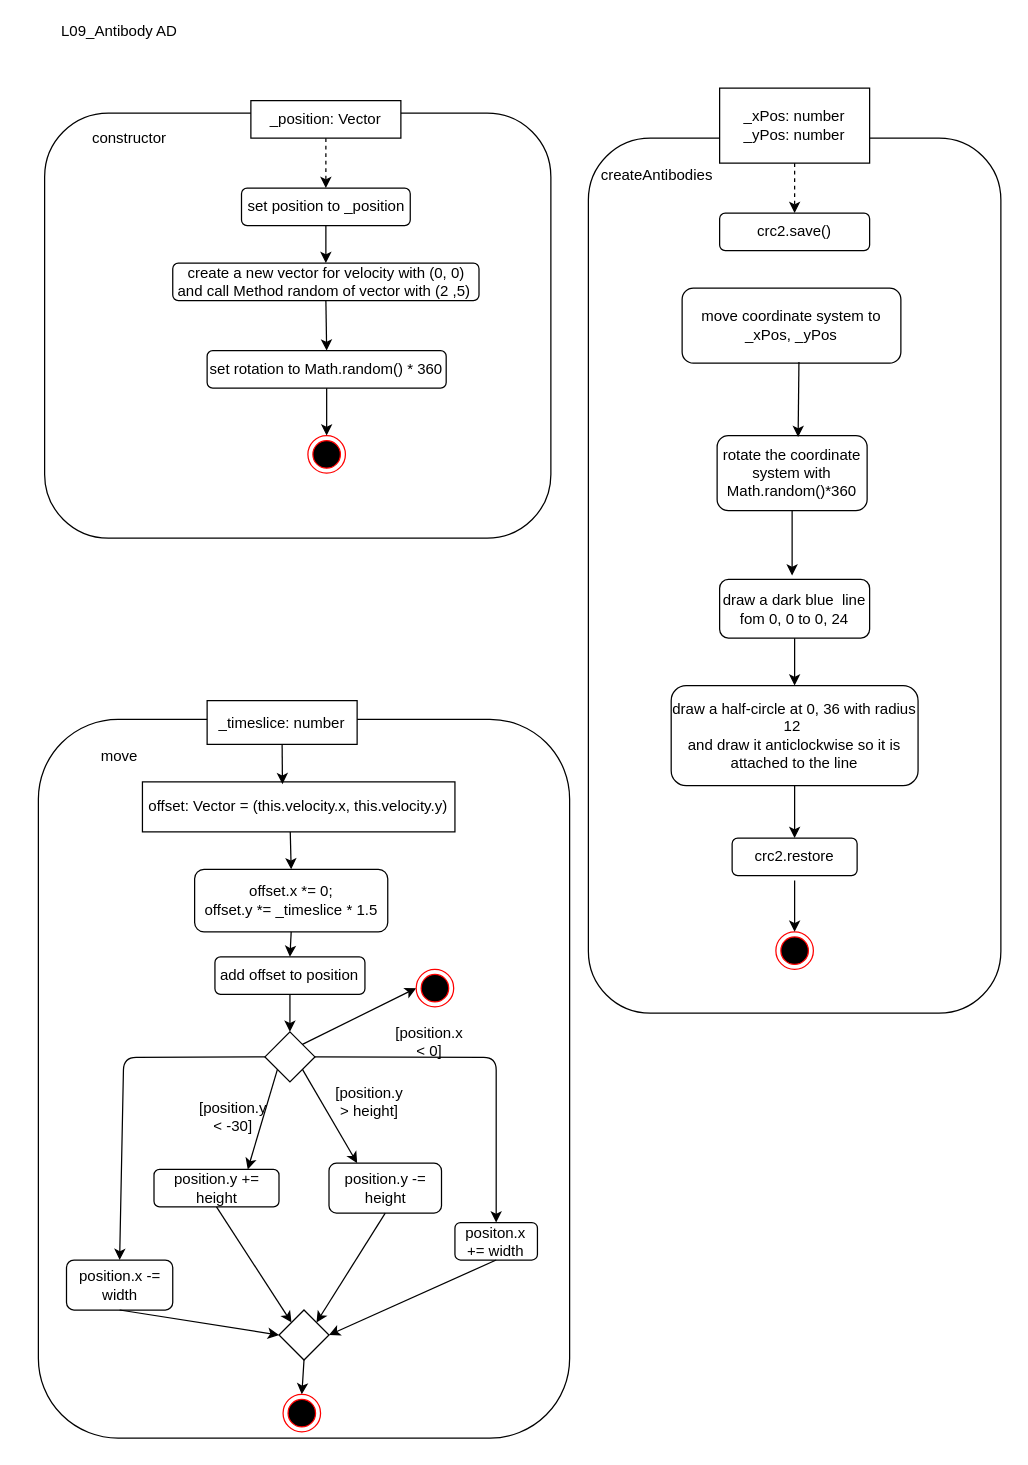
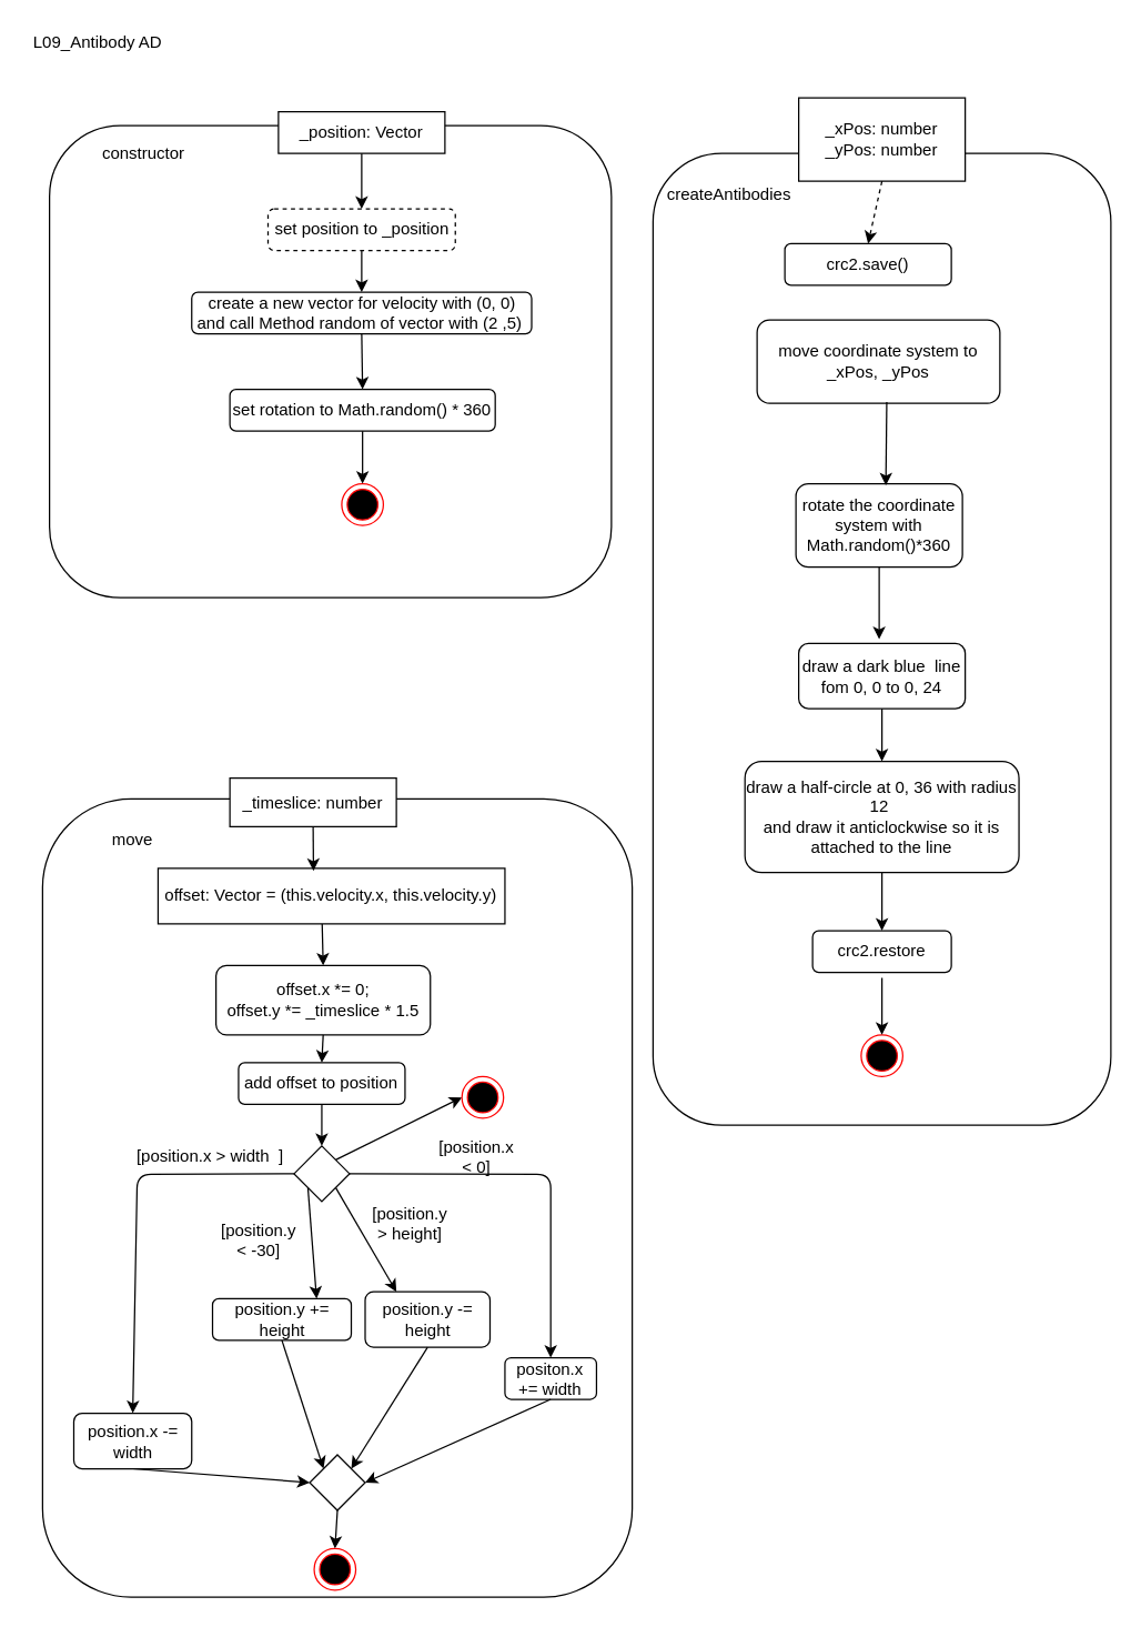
  <mxCell id="0" />
  <mxCell id="1" parent="0" />
  <mxCell id="2" value="" style="rounded=1;whiteSpace=wrap;html=1;" vertex="1" parent="1"><mxGeometry x="470" y="110" width="330" height="700" as="geometry" /></mxCell>
  <mxCell id="3" value="_xPos: number&lt;br&gt;_yPos: number" style="rounded=0;whiteSpace=wrap;html=1;" vertex="1" parent="1"><mxGeometry x="575" y="70" width="120" height="60" as="geometry" /></mxCell>
- <mxCell id="4" value="crc2.save()" style="rounded=1;whiteSpace=wrap;html=1;" vertex="1" parent="1"><mxGeometry x="575" y="170" width="120" height="30" as="geometry" /></mxCell>
+ <mxCell id="4" value="crc2.save()" style="rounded=1;whiteSpace=wrap;html=1;" vertex="1" parent="1"><mxGeometry x="565" y="175" width="120" height="30" as="geometry" /></mxCell>
  <mxCell id="5" value="move coordinate system to _xPos, _yPos" style="rounded=1;whiteSpace=wrap;html=1;" vertex="1" parent="1"><mxGeometry x="545" y="230" width="175" height="60" as="geometry" /></mxCell>
  <mxCell id="6" value="rotate the coordinate system with Math.random()*360" style="rounded=1;whiteSpace=wrap;html=1;" vertex="1" parent="1"><mxGeometry x="573" y="348" width="120" height="60" as="geometry" /></mxCell>
  <mxCell id="7" value="draw a dark blue&amp;nbsp; line fom 0, 0 to 0, 24" style="rounded=1;whiteSpace=wrap;html=1;" vertex="1" parent="1"><mxGeometry x="575" y="463" width="120" height="47" as="geometry" /></mxCell>
  <mxCell id="8" value="draw a half-circle at 0, 36 with radius 12&amp;nbsp;&lt;br&gt;and draw it anticlockwise so it is attached to the line" style="rounded=1;whiteSpace=wrap;html=1;" vertex="1" parent="1"><mxGeometry x="536.25" y="548" width="197.5" height="80" as="geometry" /></mxCell>
  <mxCell id="9" value="crc2.restore" style="rounded=1;whiteSpace=wrap;html=1;" vertex="1" parent="1"><mxGeometry x="585" y="670" width="100" height="30" as="geometry" /></mxCell>
  <mxCell id="10" value="" style="ellipse;html=1;shape=endState;fillColor=#000000;strokeColor=#ff0000;" vertex="1" parent="1"><mxGeometry x="620" y="745" width="30" height="30" as="geometry" /></mxCell>
  <mxCell id="11" value="createAntibodies" style="text;html=1;strokeColor=none;fillColor=none;align=center;verticalAlign=middle;whiteSpace=wrap;rounded=0;" vertex="1" parent="1"><mxGeometry x="505" y="130" width="40" height="20" as="geometry" /></mxCell>
  <mxCell id="12" value="" style="endArrow=classic;html=1;exitX=0.5;exitY=1;exitDx=0;exitDy=0;entryX=0.5;entryY=0;entryDx=0;entryDy=0;dashed=1;" edge="1" parent="1" source="3" target="4"><mxGeometry width="50" height="50" relative="1" as="geometry"><mxPoint x="470" y="280" as="sourcePoint" /><mxPoint x="520" y="230" as="targetPoint" /></mxGeometry></mxCell>
  <mxCell id="13" value="" style="endArrow=classic;html=1;exitX=0.534;exitY=0.986;exitDx=0;exitDy=0;exitPerimeter=0;entryX=0.54;entryY=0.019;entryDx=0;entryDy=0;entryPerimeter=0;" edge="1" parent="1" source="5" target="6"><mxGeometry width="50" height="50" relative="1" as="geometry"><mxPoint x="480" y="360" as="sourcePoint" /><mxPoint x="530" y="310" as="targetPoint" /></mxGeometry></mxCell>
  <mxCell id="14" value="" style="endArrow=classic;html=1;exitX=0.5;exitY=1;exitDx=0;exitDy=0;" edge="1" parent="1" source="6"><mxGeometry width="50" height="50" relative="1" as="geometry"><mxPoint x="510" y="510" as="sourcePoint" /><mxPoint x="633" y="460" as="targetPoint" /></mxGeometry></mxCell>
  <mxCell id="15" value="" style="endArrow=classic;html=1;exitX=0.5;exitY=1;exitDx=0;exitDy=0;entryX=0.5;entryY=0;entryDx=0;entryDy=0;" edge="1" parent="1" source="7" target="8"><mxGeometry width="50" height="50" relative="1" as="geometry"><mxPoint x="470" y="560" as="sourcePoint" /><mxPoint x="520" y="510" as="targetPoint" /></mxGeometry></mxCell>
  <mxCell id="16" value="" style="endArrow=classic;html=1;exitX=0.5;exitY=1;exitDx=0;exitDy=0;entryX=0.5;entryY=0;entryDx=0;entryDy=0;" edge="1" parent="1" source="8" target="9"><mxGeometry width="50" height="50" relative="1" as="geometry"><mxPoint x="480" y="700" as="sourcePoint" /><mxPoint x="530" y="650" as="targetPoint" /></mxGeometry></mxCell>
  <mxCell id="17" value="" style="endArrow=classic;html=1;exitX=0.5;exitY=1.133;exitDx=0;exitDy=0;exitPerimeter=0;entryX=0.5;entryY=0;entryDx=0;entryDy=0;" edge="1" parent="1" source="9" target="10"><mxGeometry width="50" height="50" relative="1" as="geometry"><mxPoint x="470" y="770" as="sourcePoint" /><mxPoint x="520" y="720" as="targetPoint" /></mxGeometry></mxCell>
  <mxCell id="18" value="" style="rounded=1;whiteSpace=wrap;html=1;" vertex="1" parent="1"><mxGeometry x="30" y="575" width="425" height="575" as="geometry" /></mxCell>
  <mxCell id="19" value="move" style="text;html=1;strokeColor=none;fillColor=none;align=center;verticalAlign=middle;whiteSpace=wrap;rounded=0;" vertex="1" parent="1"><mxGeometry x="75" y="595" width="40" height="20" as="geometry" /></mxCell>
  <mxCell id="20" value="_timeslice: number" style="rounded=0;whiteSpace=wrap;html=1;" vertex="1" parent="1"><mxGeometry x="165" y="560" width="120" height="35" as="geometry" /></mxCell>
  <mxCell id="21" value="offset.x *= 0;&lt;br&gt;offset.y *= _timeslice * 1.5" style="rounded=1;whiteSpace=wrap;html=1;" vertex="1" parent="1"><mxGeometry x="155" y="695" width="154.5" height="50" as="geometry" /></mxCell>
  <mxCell id="22" value="offset: Vector = (this.velocity.x, this.velocity.y)" style="rounded=0;whiteSpace=wrap;html=1;" vertex="1" parent="1"><mxGeometry x="113.25" y="625" width="250" height="40" as="geometry" /></mxCell>
  <mxCell id="23" value="add offset to position" style="rounded=1;whiteSpace=wrap;html=1;" vertex="1" parent="1"><mxGeometry x="171.25" y="765" width="120" height="30" as="geometry" /></mxCell>
  <mxCell id="24" value="" style="rhombus;whiteSpace=wrap;html=1;" vertex="1" parent="1"><mxGeometry x="211.25" y="825" width="40" height="40" as="geometry" /></mxCell>
- <mxCell id="25" value="position.y += height" style="rounded=1;whiteSpace=wrap;html=1;" vertex="1" parent="1"><mxGeometry x="122.5" y="935" width="100" height="30" as="geometry" /></mxCell>
+ <mxCell id="25" value="position.y += height" style="rounded=1;whiteSpace=wrap;html=1;" vertex="1" parent="1"><mxGeometry x="152.5" y="935" width="100" height="30" as="geometry" /></mxCell>
  <mxCell id="26" value="position.y -= height" style="rounded=1;whiteSpace=wrap;html=1;" vertex="1" parent="1"><mxGeometry x="262.5" y="930" width="90" height="40" as="geometry" /></mxCell>
  <mxCell id="27" value="" style="rhombus;whiteSpace=wrap;html=1;" vertex="1" parent="1"><mxGeometry x="222.5" y="1047.5" width="40" height="40" as="geometry" /></mxCell>
  <mxCell id="28" value="" style="ellipse;html=1;shape=endState;fillColor=#000000;strokeColor=#ff0000;" vertex="1" parent="1"><mxGeometry x="225.75" y="1115" width="30" height="30" as="geometry" /></mxCell>
  <mxCell id="29" value="" style="endArrow=classic;html=1;exitX=0.5;exitY=1;exitDx=0;exitDy=0;entryX=0;entryY=0;entryDx=0;entryDy=0;" edge="1" parent="1" source="25" target="27"><mxGeometry width="50" height="50" relative="1" as="geometry"><mxPoint x="103.25" y="1045" as="sourcePoint" /><mxPoint x="153.25" y="995" as="targetPoint" /></mxGeometry></mxCell>
  <mxCell id="30" value="" style="endArrow=classic;html=1;exitX=0.5;exitY=1;exitDx=0;exitDy=0;entryX=1;entryY=0;entryDx=0;entryDy=0;" edge="1" parent="1" source="26" target="27"><mxGeometry width="50" height="50" relative="1" as="geometry"><mxPoint x="303.25" y="1045" as="sourcePoint" /><mxPoint x="353.25" y="995" as="targetPoint" /></mxGeometry></mxCell>
  <mxCell id="31" value="" style="endArrow=classic;html=1;exitX=1;exitY=1;exitDx=0;exitDy=0;entryX=0.25;entryY=0;entryDx=0;entryDy=0;" edge="1" parent="1" source="24" target="26"><mxGeometry width="50" height="50" relative="1" as="geometry"><mxPoint x="493.25" y="895" as="sourcePoint" /><mxPoint x="543.25" y="845" as="targetPoint" /></mxGeometry></mxCell>
  <mxCell id="32" value="" style="endArrow=classic;html=1;exitX=0;exitY=1;exitDx=0;exitDy=0;entryX=0.75;entryY=0;entryDx=0;entryDy=0;" edge="1" parent="1" source="24" target="25"><mxGeometry width="50" height="50" relative="1" as="geometry"><mxPoint x="533.25" y="875" as="sourcePoint" /><mxPoint x="583.25" y="825" as="targetPoint" /></mxGeometry></mxCell>
  <mxCell id="33" value="" style="endArrow=classic;html=1;exitX=1;exitY=0;exitDx=0;exitDy=0;entryX=0;entryY=0.5;entryDx=0;entryDy=0;" edge="1" parent="1" source="24" target="34"><mxGeometry width="50" height="50" relative="1" as="geometry"><mxPoint x="543.25" y="905" as="sourcePoint" /><mxPoint x="513.25" y="825" as="targetPoint" /></mxGeometry></mxCell>
  <mxCell id="34" value="" style="ellipse;html=1;shape=endState;fillColor=#000000;strokeColor=#ff0000;" vertex="1" parent="1"><mxGeometry x="332.25" y="775" width="30" height="30" as="geometry" /></mxCell>
  <mxCell id="35" value="" style="endArrow=classic;html=1;exitX=0.5;exitY=1;exitDx=0;exitDy=0;entryX=0.5;entryY=0;entryDx=0;entryDy=0;" edge="1" parent="1" source="23" target="24"><mxGeometry width="50" height="50" relative="1" as="geometry"><mxPoint x="453.25" y="815" as="sourcePoint" /><mxPoint x="503.25" y="765" as="targetPoint" /></mxGeometry></mxCell>
  <mxCell id="36" value="" style="endArrow=classic;html=1;exitX=0.5;exitY=1;exitDx=0;exitDy=0;entryX=0.5;entryY=0;entryDx=0;entryDy=0;" edge="1" parent="1" source="21" target="23"><mxGeometry width="50" height="50" relative="1" as="geometry"><mxPoint x="503.25" y="835" as="sourcePoint" /><mxPoint x="553.25" y="785" as="targetPoint" /></mxGeometry></mxCell>
  <mxCell id="37" value="" style="endArrow=classic;html=1;exitX=0.473;exitY=1.004;exitDx=0;exitDy=0;entryX=0.5;entryY=0;entryDx=0;entryDy=0;exitPerimeter=0;" edge="1" parent="1" source="22" target="21"><mxGeometry width="50" height="50" relative="1" as="geometry"><mxPoint x="472.5" y="690" as="sourcePoint" /><mxPoint x="522.5" y="640" as="targetPoint" /></mxGeometry></mxCell>
  <mxCell id="38" value="" style="endArrow=classic;html=1;exitX=0.5;exitY=1;exitDx=0;exitDy=0;entryX=0.448;entryY=0.046;entryDx=0;entryDy=0;entryPerimeter=0;" edge="1" parent="1" source="20" target="22"><mxGeometry width="50" height="50" relative="1" as="geometry"><mxPoint x="532.5" y="680" as="sourcePoint" /><mxPoint x="582.5" y="630" as="targetPoint" /></mxGeometry></mxCell>
  <mxCell id="39" value="[position.y &amp;lt; -30]" style="text;html=1;strokeColor=none;fillColor=none;align=center;verticalAlign=middle;whiteSpace=wrap;rounded=0;rotation=0;" vertex="1" parent="1"><mxGeometry x="165.75" y="882.5" width="39.53" height="20" as="geometry" /></mxCell>
  <mxCell id="40" value="[position.y &amp;gt; height]" style="text;html=1;strokeColor=none;fillColor=none;align=center;verticalAlign=middle;whiteSpace=wrap;rounded=0;rotation=0;" vertex="1" parent="1"><mxGeometry x="270" y="865" width="50" height="32.5" as="geometry" /></mxCell>
  <mxCell id="41" value="positon.x += width" style="rounded=1;whiteSpace=wrap;html=1;" vertex="1" parent="1"><mxGeometry x="363.25" y="977.5" width="66" height="30" as="geometry" /></mxCell>
- <mxCell id="42" value="position.x -= width" style="rounded=1;whiteSpace=wrap;html=1;" vertex="1" parent="1"><mxGeometry x="52.5" y="1007.5" width="85" height="40" as="geometry" /></mxCell>
+ <mxCell id="42" value="position.x -= width" style="rounded=1;whiteSpace=wrap;html=1;" vertex="1" parent="1"><mxGeometry x="52.5" y="1017.5" width="85" height="40" as="geometry" /></mxCell>
  <mxCell id="43" value="" style="endArrow=classic;html=1;exitX=0;exitY=0.5;exitDx=0;exitDy=0;entryX=0.5;entryY=0;entryDx=0;entryDy=0;" edge="1" parent="1" source="24" target="42"><mxGeometry width="50" height="50" relative="1" as="geometry"><mxPoint x="73.25" y="892.5" as="sourcePoint" /><mxPoint x="123.25" y="842.5" as="targetPoint" /><Array as="points"><mxPoint x="98.25" y="845.5" /></Array></mxGeometry></mxCell>
  <mxCell id="44" value="" style="endArrow=classic;html=1;exitX=1;exitY=0.5;exitDx=0;exitDy=0;entryX=0.5;entryY=0;entryDx=0;entryDy=0;" edge="1" parent="1" source="24" target="41"><mxGeometry width="50" height="50" relative="1" as="geometry"><mxPoint x="363.25" y="912.5" as="sourcePoint" /><mxPoint x="413.25" y="862.5" as="targetPoint" /><Array as="points"><mxPoint x="396.25" y="845.5" /></Array></mxGeometry></mxCell>
  <mxCell id="45" value="" style="endArrow=classic;html=1;exitX=0.5;exitY=1;exitDx=0;exitDy=0;entryX=0.5;entryY=0;entryDx=0;entryDy=0;" edge="1" parent="1" source="27" target="28"><mxGeometry width="50" height="50" relative="1" as="geometry"><mxPoint x="133.25" y="1202.5" as="sourcePoint" /><mxPoint x="183.25" y="1152.5" as="targetPoint" /></mxGeometry></mxCell>
  <mxCell id="46" value="" style="endArrow=classic;html=1;exitX=0.5;exitY=1;exitDx=0;exitDy=0;entryX=0;entryY=0.5;entryDx=0;entryDy=0;" edge="1" parent="1" source="42" target="27"><mxGeometry width="50" height="50" relative="1" as="geometry"><mxPoint x="93.25" y="1182.5" as="sourcePoint" /><mxPoint x="143.25" y="1132.5" as="targetPoint" /></mxGeometry></mxCell>
  <mxCell id="47" value="" style="endArrow=classic;html=1;exitX=0.5;exitY=1;exitDx=0;exitDy=0;entryX=1;entryY=0.5;entryDx=0;entryDy=0;" edge="1" parent="1" source="41" target="27"><mxGeometry width="50" height="50" relative="1" as="geometry"><mxPoint x="343.25" y="1182.5" as="sourcePoint" /><mxPoint x="393.25" y="1132.5" as="targetPoint" /></mxGeometry></mxCell>
+ <mxCell id="48" value="[position.x &amp;gt; width&amp;nbsp; ]" style="text;html=1;strokeColor=none;fillColor=none;align=center;verticalAlign=middle;whiteSpace=wrap;rounded=0;" vertex="1" parent="1"><mxGeometry x="97.03" y="822.5" width="108.25" height="20" as="geometry" /></mxCell>
  <mxCell id="49" value="[position.x &amp;lt; 0]" style="text;html=1;strokeColor=none;fillColor=none;align=center;verticalAlign=middle;whiteSpace=wrap;rounded=0;" vertex="1" parent="1"><mxGeometry x="313.25" y="822.5" width="60" height="20" as="geometry" /></mxCell>
- <mxCell id="50" value="L09_Antibody AD" style="text;html=1;strokeColor=none;fillColor=none;align=center;verticalAlign=middle;whiteSpace=wrap;rounded=0;" vertex="1" parent="1"><mxGeometry x="45" y="15" width="100" height="20" as="geometry" /></mxCell>
+ <mxCell id="50" value="L09_Antibody AD" style="text;html=1;strokeColor=none;fillColor=none;align=center;verticalAlign=middle;whiteSpace=wrap;rounded=0;" vertex="1" parent="1"><mxGeometry x="20" y="20" width="100" height="20" as="geometry" /></mxCell>
  <mxCell id="51" value="" style="rounded=1;whiteSpace=wrap;html=1;" vertex="1" parent="1"><mxGeometry x="35" y="90" width="405" height="340" as="geometry" /></mxCell>
  <mxCell id="52" value="_position: Vector" style="rounded=0;whiteSpace=wrap;html=1;" vertex="1" parent="1"><mxGeometry x="200" y="80" width="120" height="30" as="geometry" /></mxCell>
- <mxCell id="53" value="set position to _position" style="rounded=1;whiteSpace=wrap;html=1;" vertex="1" parent="1"><mxGeometry x="192.5" y="150" width="135" height="30" as="geometry" /></mxCell>
+ <mxCell id="53" value="set position to _position" style="rounded=1;whiteSpace=wrap;html=1;dashed=1;" vertex="1" parent="1"><mxGeometry x="192.5" y="150" width="135" height="30" as="geometry" /></mxCell>
  <mxCell id="54" value="create a new vector for velocity with (0, 0) and call Method random of vector with (2 ,5)&amp;nbsp;" style="rounded=1;whiteSpace=wrap;html=1;" vertex="1" parent="1"><mxGeometry x="137.5" y="210" width="245" height="30" as="geometry" /></mxCell>
  <mxCell id="55" value="set rotation to Math.random() * 360" style="rounded=1;whiteSpace=wrap;html=1;" vertex="1" parent="1"><mxGeometry x="165" y="280" width="191.25" height="30" as="geometry" /></mxCell>
  <mxCell id="56" value="" style="ellipse;html=1;shape=endState;fillColor=#000000;strokeColor=#ff0000;" vertex="1" parent="1"><mxGeometry x="245.63" y="348" width="30" height="30" as="geometry" /></mxCell>
  <mxCell id="57" value="" style="endArrow=classic;html=1;exitX=0.5;exitY=1;exitDx=0;exitDy=0;entryX=0.5;entryY=0;entryDx=0;entryDy=0;" edge="1" parent="1" source="55" target="56"><mxGeometry width="50" height="50" relative="1" as="geometry"><mxPoint x="90" y="500" as="sourcePoint" /><mxPoint x="140" y="450" as="targetPoint" /></mxGeometry></mxCell>
  <mxCell id="58" value="" style="endArrow=classic;html=1;exitX=0.5;exitY=1;exitDx=0;exitDy=0;entryX=0.5;entryY=0;entryDx=0;entryDy=0;" edge="1" parent="1" source="54" target="55"><mxGeometry width="50" height="50" relative="1" as="geometry"><mxPoint x="80" y="340" as="sourcePoint" /><mxPoint x="130" y="290" as="targetPoint" /></mxGeometry></mxCell>
  <mxCell id="59" value="" style="endArrow=classic;html=1;exitX=0.5;exitY=1;exitDx=0;exitDy=0;entryX=0.5;entryY=0;entryDx=0;entryDy=0;" edge="1" parent="1" source="53" target="54"><mxGeometry width="50" height="50" relative="1" as="geometry"><mxPoint x="290" y="240" as="sourcePoint" /><mxPoint x="340" y="190" as="targetPoint" /></mxGeometry></mxCell>
- <mxCell id="60" value="" style="endArrow=classic;html=1;exitX=0.5;exitY=1;exitDx=0;exitDy=0;entryX=0.5;entryY=0;entryDx=0;entryDy=0;dashed=1;" edge="1" parent="1" source="52" target="53"><mxGeometry width="50" height="50" relative="1" as="geometry"><mxPoint x="100" y="290" as="sourcePoint" /><mxPoint x="150" y="240" as="targetPoint" /></mxGeometry></mxCell>
+ <mxCell id="60" value="" style="endArrow=classic;html=1;exitX=0.5;exitY=1;exitDx=0;exitDy=0;entryX=0.5;entryY=0;entryDx=0;entryDy=0;" edge="1" parent="1" source="52" target="53"><mxGeometry width="50" height="50" relative="1" as="geometry"><mxPoint x="100" y="290" as="sourcePoint" /><mxPoint x="150" y="240" as="targetPoint" /></mxGeometry></mxCell>
  <mxCell id="61" value="constructor" style="text;html=1;strokeColor=none;fillColor=none;align=center;verticalAlign=middle;whiteSpace=wrap;rounded=0;" vertex="1" parent="1"><mxGeometry x="83" y="100" width="40" height="20" as="geometry" /></mxCell>
